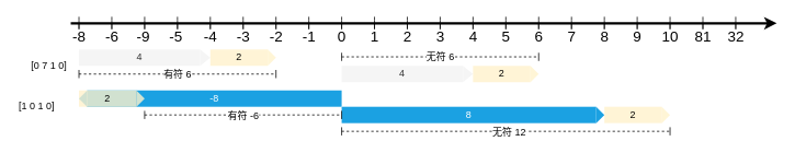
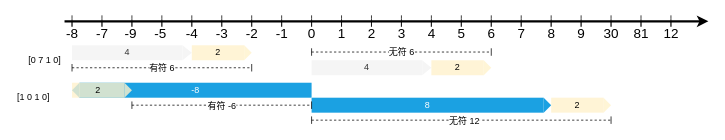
  <mxCell id="0" />
  <mxCell id="1" parent="0" />
  <mxCell id="2" value="" style="edgeStyle=none;html=1;fontColor=#000000;strokeWidth=3;strokeColor=#000000;" parent="1" edge="1"><mxGeometry width="100" height="100" relative="1" as="geometry"><mxPoint x="85" y="28" as="sourcePoint" /><mxPoint x="945" y="28" as="targetPoint" /></mxGeometry></mxCell>
  <mxCell id="3" value="-8" style="text;spacingTop=-5;align=center;verticalAlign=middle;fontStyle=0;html=1;fontSize=18;points=[];strokeColor=none;" parent="1" vertex="1"><mxGeometry x="75" y="37.5" width="40" height="20" as="geometry" /></mxCell>
  <mxCell id="4" value="" style="endArrow=none;html=1;" edge="1" parent="1"><mxGeometry width="50" height="50" relative="1" as="geometry"><mxPoint x="95" y="28.5" as="sourcePoint" /><mxPoint x="95" y="20" as="targetPoint" /><Array as="points"><mxPoint x="95" y="37.5" /><mxPoint x="95" y="28.5" /></Array></mxGeometry></mxCell>
  <mxCell id="5" value="" style="endArrow=none;html=1;" edge="1" parent="1"><mxGeometry width="50" height="50" relative="1" as="geometry"><mxPoint x="135" y="28.5" as="sourcePoint" /><mxPoint x="135" y="20" as="targetPoint" /><Array as="points"><mxPoint x="135" y="37.5" /><mxPoint x="135" y="28.5" /></Array></mxGeometry></mxCell>
  <mxCell id="6" value="" style="endArrow=none;html=1;" edge="1" parent="1"><mxGeometry width="50" height="50" relative="1" as="geometry"><mxPoint x="175" y="28.5" as="sourcePoint" /><mxPoint x="175" y="20" as="targetPoint" /><Array as="points"><mxPoint x="175" y="37.5" /><mxPoint x="175" y="28.5" /></Array></mxGeometry></mxCell>
  <mxCell id="7" value="" style="endArrow=none;html=1;" edge="1" parent="1"><mxGeometry width="50" height="50" relative="1" as="geometry"><mxPoint x="215" y="28.5" as="sourcePoint" /><mxPoint x="215" y="20" as="targetPoint" /><Array as="points"><mxPoint x="215" y="37.5" /><mxPoint x="215" y="28.5" /></Array></mxGeometry></mxCell>
  <mxCell id="8" value="" style="endArrow=none;html=1;" edge="1" parent="1"><mxGeometry width="50" height="50" relative="1" as="geometry"><mxPoint x="255" y="28.5" as="sourcePoint" /><mxPoint x="255" y="20" as="targetPoint" /><Array as="points"><mxPoint x="255" y="37.5" /><mxPoint x="255" y="28.5" /></Array></mxGeometry></mxCell>
  <mxCell id="9" value="" style="endArrow=none;html=1;" edge="1" parent="1"><mxGeometry width="50" height="50" relative="1" as="geometry"><mxPoint x="295" y="28.5" as="sourcePoint" /><mxPoint x="295" y="20" as="targetPoint" /><Array as="points"><mxPoint x="295" y="37.5" /><mxPoint x="295" y="28.5" /></Array></mxGeometry></mxCell>
  <mxCell id="10" value="" style="endArrow=none;html=1;" edge="1" parent="1"><mxGeometry width="50" height="50" relative="1" as="geometry"><mxPoint x="335" y="28.5" as="sourcePoint" /><mxPoint x="335" y="20" as="targetPoint" /><Array as="points"><mxPoint x="335" y="37.5" /><mxPoint x="335" y="28.5" /></Array></mxGeometry></mxCell>
  <mxCell id="11" value="" style="endArrow=none;html=1;" edge="1" parent="1"><mxGeometry width="50" height="50" relative="1" as="geometry"><mxPoint x="375" y="28.5" as="sourcePoint" /><mxPoint x="375" y="20" as="targetPoint" /><Array as="points"><mxPoint x="375" y="37.5" /><mxPoint x="375" y="28.5" /></Array></mxGeometry></mxCell>
  <mxCell id="12" value="" style="endArrow=none;html=1;" edge="1" parent="1"><mxGeometry width="50" height="50" relative="1" as="geometry"><mxPoint x="415" y="28.5" as="sourcePoint" /><mxPoint x="415" y="20" as="targetPoint" /><Array as="points"><mxPoint x="415" y="37.5" /><mxPoint x="415" y="28.5" /></Array></mxGeometry></mxCell>
  <mxCell id="13" value="" style="endArrow=none;html=1;" edge="1" parent="1"><mxGeometry width="50" height="50" relative="1" as="geometry"><mxPoint x="455" y="28.5" as="sourcePoint" /><mxPoint x="455" y="20" as="targetPoint" /><Array as="points"><mxPoint x="455" y="37.5" /><mxPoint x="455" y="28.5" /></Array></mxGeometry></mxCell>
  <mxCell id="14" value="" style="endArrow=none;html=1;" edge="1" parent="1"><mxGeometry width="50" height="50" relative="1" as="geometry"><mxPoint x="495" y="28.5" as="sourcePoint" /><mxPoint x="495" y="20" as="targetPoint" /><Array as="points"><mxPoint x="495" y="37.5" /><mxPoint x="495" y="28.5" /></Array></mxGeometry></mxCell>
  <mxCell id="15" value="" style="endArrow=none;html=1;" edge="1" parent="1"><mxGeometry width="50" height="50" relative="1" as="geometry"><mxPoint x="535" y="28.5" as="sourcePoint" /><mxPoint x="535" y="20" as="targetPoint" /><Array as="points"><mxPoint x="535" y="37.5" /><mxPoint x="535" y="28.5" /></Array></mxGeometry></mxCell>
  <mxCell id="16" value="" style="endArrow=none;html=1;" edge="1" parent="1"><mxGeometry width="50" height="50" relative="1" as="geometry"><mxPoint x="575" y="28.5" as="sourcePoint" /><mxPoint x="575" y="20" as="targetPoint" /><Array as="points"><mxPoint x="575" y="37.5" /><mxPoint x="575" y="28.5" /></Array></mxGeometry></mxCell>
  <mxCell id="17" value="" style="endArrow=none;html=1;" edge="1" parent="1"><mxGeometry width="50" height="50" relative="1" as="geometry"><mxPoint x="615" y="28.5" as="sourcePoint" /><mxPoint x="615" y="20" as="targetPoint" /><Array as="points"><mxPoint x="615" y="37.5" /><mxPoint x="615" y="28.5" /></Array></mxGeometry></mxCell>
  <mxCell id="18" value="" style="endArrow=none;html=1;" edge="1" parent="1"><mxGeometry width="50" height="50" relative="1" as="geometry"><mxPoint x="655" y="28.5" as="sourcePoint" /><mxPoint x="655" y="20" as="targetPoint" /><Array as="points"><mxPoint x="655" y="37.5" /><mxPoint x="655" y="28.5" /></Array></mxGeometry></mxCell>
  <mxCell id="19" value="" style="endArrow=none;html=1;" edge="1" parent="1"><mxGeometry width="50" height="50" relative="1" as="geometry"><mxPoint x="695" y="28.5" as="sourcePoint" /><mxPoint x="695" y="20" as="targetPoint" /><Array as="points"><mxPoint x="695" y="37.5" /><mxPoint x="695" y="28.5" /></Array></mxGeometry></mxCell>
  <mxCell id="20" value="" style="endArrow=none;html=1;" edge="1" parent="1"><mxGeometry width="50" height="50" relative="1" as="geometry"><mxPoint x="735" y="28.5" as="sourcePoint" /><mxPoint x="735" y="20" as="targetPoint" /><Array as="points"><mxPoint x="735" y="37.5" /><mxPoint x="735" y="28.5" /></Array></mxGeometry></mxCell>
  <mxCell id="21" value="" style="endArrow=none;html=1;" edge="1" parent="1"><mxGeometry width="50" height="50" relative="1" as="geometry"><mxPoint x="775" y="28.5" as="sourcePoint" /><mxPoint x="775" y="20" as="targetPoint" /><Array as="points"><mxPoint x="775" y="37.5" /><mxPoint x="775" y="28.5" /></Array></mxGeometry></mxCell>
  <mxCell id="22" value="" style="endArrow=none;html=1;" edge="1" parent="1"><mxGeometry width="50" height="50" relative="1" as="geometry"><mxPoint x="815" y="28.5" as="sourcePoint" /><mxPoint x="815" y="20" as="targetPoint" /><Array as="points"><mxPoint x="815" y="37.5" /><mxPoint x="815" y="28.5" /></Array></mxGeometry></mxCell>
  <mxCell id="23" value="" style="endArrow=none;html=1;" edge="1" parent="1"><mxGeometry width="50" height="50" relative="1" as="geometry"><mxPoint x="855" y="28.5" as="sourcePoint" /><mxPoint x="855" y="20" as="targetPoint" /><Array as="points"><mxPoint x="855" y="37.5" /><mxPoint x="855" y="28.5" /></Array></mxGeometry></mxCell>
  <mxCell id="24" value="" style="endArrow=none;html=1;" edge="1" parent="1"><mxGeometry width="50" height="50" relative="1" as="geometry"><mxPoint x="895" y="28.5" as="sourcePoint" /><mxPoint x="895" y="20" as="targetPoint" /><Array as="points"><mxPoint x="895" y="37.5" /><mxPoint x="895" y="28.5" /></Array></mxGeometry></mxCell>
- <mxCell id="25" value="-6" style="text;spacingTop=-5;align=center;verticalAlign=middle;fontStyle=0;html=1;fontSize=18;points=[];strokeColor=none;" vertex="1" parent="1"><mxGeometry x="115" y="37.5" width="40" height="20" as="geometry" /></mxCell>
+ <mxCell id="25" value="-7" style="text;spacingTop=-5;align=center;verticalAlign=middle;fontStyle=0;html=1;fontSize=18;points=[];strokeColor=none;" vertex="1" parent="1"><mxGeometry x="115" y="37.5" width="40" height="20" as="geometry" /></mxCell>
  <mxCell id="26" value="-9" style="text;spacingTop=-5;align=center;verticalAlign=middle;fontStyle=0;html=1;fontSize=18;points=[];strokeColor=none;" vertex="1" parent="1"><mxGeometry x="152.5" y="37.5" width="40" height="20" as="geometry" /></mxCell>
  <mxCell id="27" value="-5" style="text;spacingTop=-5;align=center;verticalAlign=middle;fontStyle=0;html=1;fontSize=18;points=[];strokeColor=none;" vertex="1" parent="1"><mxGeometry x="192.5" y="37.5" width="40" height="20" as="geometry" /></mxCell>
  <mxCell id="28" value="-4" style="text;spacingTop=-5;align=center;verticalAlign=middle;fontStyle=0;html=1;fontSize=18;points=[];strokeColor=none;" vertex="1" parent="1"><mxGeometry x="235" y="37.5" width="40" height="20" as="geometry" /></mxCell>
  <mxCell id="29" value="-3" style="text;spacingTop=-5;align=center;verticalAlign=middle;fontStyle=0;html=1;fontSize=18;points=[];strokeColor=none;" vertex="1" parent="1"><mxGeometry x="275" y="37.5" width="40" height="20" as="geometry" /></mxCell>
  <mxCell id="30" value="-2" style="text;spacingTop=-5;align=center;verticalAlign=middle;fontStyle=0;html=1;fontSize=18;points=[];strokeColor=none;" vertex="1" parent="1"><mxGeometry x="315" y="37.5" width="40" height="20" as="geometry" /></mxCell>
  <mxCell id="31" value="-1" style="text;spacingTop=-5;align=center;verticalAlign=middle;fontStyle=0;html=1;fontSize=18;points=[];strokeColor=none;" vertex="1" parent="1"><mxGeometry x="355" y="37.5" width="40" height="20" as="geometry" /></mxCell>
  <mxCell id="32" value="0" style="text;spacingTop=-5;align=center;verticalAlign=middle;fontStyle=0;html=1;fontSize=18;points=[];strokeColor=none;" vertex="1" parent="1"><mxGeometry x="395" y="37.5" width="40" height="20" as="geometry" /></mxCell>
  <mxCell id="33" value="1" style="text;spacingTop=-5;align=center;verticalAlign=middle;fontStyle=0;html=1;fontSize=18;points=[];strokeColor=none;" vertex="1" parent="1"><mxGeometry x="435" y="37.5" width="40" height="20" as="geometry" /></mxCell>
  <mxCell id="34" value="2" style="text;spacingTop=-5;align=center;verticalAlign=middle;fontStyle=0;html=1;fontSize=18;points=[];strokeColor=none;" vertex="1" parent="1"><mxGeometry x="475" y="37.5" width="40" height="20" as="geometry" /></mxCell>
  <mxCell id="35" value="3" style="text;spacingTop=-5;align=center;verticalAlign=middle;fontStyle=0;html=1;fontSize=18;points=[];strokeColor=none;" vertex="1" parent="1"><mxGeometry x="515" y="37.5" width="40" height="20" as="geometry" /></mxCell>
  <mxCell id="36" value="4" style="text;spacingTop=-5;align=center;verticalAlign=middle;fontStyle=0;html=1;fontSize=18;points=[];strokeColor=none;" vertex="1" parent="1"><mxGeometry x="555" y="37.5" width="40" height="20" as="geometry" /></mxCell>
  <mxCell id="37" value="5" style="text;spacingTop=-5;align=center;verticalAlign=middle;fontStyle=0;html=1;fontSize=18;points=[];strokeColor=none;" vertex="1" parent="1"><mxGeometry x="595" y="37.5" width="40" height="20" as="geometry" /></mxCell>
  <mxCell id="38" value="6" style="text;spacingTop=-5;align=center;verticalAlign=middle;fontStyle=0;html=1;fontSize=18;points=[];strokeColor=none;" vertex="1" parent="1"><mxGeometry x="635" y="37.5" width="40" height="20" as="geometry" /></mxCell>
  <mxCell id="39" value="7" style="text;spacingTop=-5;align=center;verticalAlign=middle;fontStyle=0;html=1;fontSize=18;points=[];strokeColor=none;" vertex="1" parent="1"><mxGeometry x="675" y="37.5" width="40" height="20" as="geometry" /></mxCell>
  <mxCell id="40" value="8" style="text;spacingTop=-5;align=center;verticalAlign=middle;fontStyle=0;html=1;fontSize=18;points=[];strokeColor=none;" vertex="1" parent="1"><mxGeometry x="715" y="37.5" width="40" height="20" as="geometry" /></mxCell>
  <mxCell id="41" value="" style="group;fillColor=none;gradientColor=none;opacity=80;glass=0;" vertex="1" connectable="0" parent="1"><mxGeometry x="95" y="60" width="160" height="20" as="geometry" /></mxCell>
  <mxCell id="42" value="4" style="rounded=0;whiteSpace=wrap;html=1;fillColor=#f5f5f5;strokeColor=none;fontColor=#333333;direction=east;flipV=1;flipH=1;" vertex="1" parent="41"><mxGeometry width="147.692" height="20" as="geometry" /></mxCell>
  <mxCell id="43" value="" style="triangle;whiteSpace=wrap;html=1;fillColor=#f5f5f5;gradientDirection=north;strokeColor=none;fontColor=#333333;" vertex="1" parent="41"><mxGeometry x="147.692" width="12.308" height="20" as="geometry" /></mxCell>
  <mxCell id="44" value="[0 7 1 0]" style="text;html=1;resizable=0;points=[];autosize=1;align=left;verticalAlign=top;spacingTop=-4;" vertex="1" parent="1"><mxGeometry x="35" y="70" width="60" height="20" as="geometry" /></mxCell>
  <mxCell id="45" value="[1 0 1 0]" style="text;html=1;resizable=0;points=[];autosize=1;align=left;verticalAlign=top;spacingTop=-4;" vertex="1" parent="1"><mxGeometry x="20" y="120" width="60" height="20" as="geometry" /></mxCell>
  <mxCell id="46" value="" style="group;fillColor=none;gradientColor=none;opacity=80;glass=0;" vertex="1" connectable="0" parent="1"><mxGeometry x="415" y="80" width="160" height="20" as="geometry" /></mxCell>
  <mxCell id="47" value="4" style="rounded=0;whiteSpace=wrap;html=1;fillColor=#f5f5f5;strokeColor=none;fontColor=#333333;direction=east;flipV=1;flipH=1;" vertex="1" parent="46"><mxGeometry width="147.692" height="20" as="geometry" /></mxCell>
  <mxCell id="48" value="" style="triangle;whiteSpace=wrap;html=1;fillColor=#f5f5f5;gradientDirection=north;strokeColor=none;fontColor=#333333;" vertex="1" parent="46"><mxGeometry x="147.692" width="12.308" height="20" as="geometry" /></mxCell>
  <mxCell id="49" value="" style="group;fillColor=#ffffff;gradientColor=none;opacity=80;glass=0;direction=west;rotation=180;" vertex="1" connectable="0" parent="1"><mxGeometry x="95" y="110" width="320" height="20" as="geometry" /></mxCell>
  <mxCell id="50" value="-8" style="rounded=0;whiteSpace=wrap;html=1;fillColor=#1ba1e2;strokeColor=none;fontColor=#ffffff;direction=east;flipV=1;flipH=1;rotation=0;" vertex="1" parent="49"><mxGeometry x="10" width="310" height="20" as="geometry" /></mxCell>
  <mxCell id="51" value="" style="triangle;whiteSpace=wrap;html=1;fillColor=#1ba1e2;gradientDirection=north;strokeColor=none;fontColor=#ffffff;rotation=180;" vertex="1" parent="49"><mxGeometry width="10" height="20" as="geometry" /></mxCell>
  <mxCell id="52" value="2" style="rounded=0;whiteSpace=wrap;html=1;glass=0;fillColor=#fff2cc;opacity=80;strokeColor=none;" vertex="1" parent="49"><mxGeometry width="70" height="20" as="geometry" /></mxCell>
  <mxCell id="53" value="" style="triangle;whiteSpace=wrap;html=1;glass=0;fillColor=#fff2cc;opacity=80;strokeColor=none;" vertex="1" parent="1"><mxGeometry x="165" y="110" width="10" height="20" as="geometry" /></mxCell>
  <mxCell id="54" value="" style="group;fillColor=#ffffff;gradientColor=none;opacity=80;glass=0;direction=west;rotation=0;" vertex="1" connectable="0" parent="1"><mxGeometry x="415" y="130" width="320" height="20" as="geometry" /></mxCell>
  <mxCell id="55" value="8" style="rounded=0;whiteSpace=wrap;html=1;fillColor=#1ba1e2;strokeColor=none;fontColor=#ffffff;direction=east;flipV=1;flipH=1;rotation=-360;" vertex="1" parent="54"><mxGeometry width="310" height="20" as="geometry" /></mxCell>
  <mxCell id="56" value="" style="triangle;whiteSpace=wrap;html=1;fillColor=#1ba1e2;gradientDirection=north;strokeColor=none;fontColor=#ffffff;rotation=0;" vertex="1" parent="54"><mxGeometry x="310" width="10" height="20" as="geometry" /></mxCell>
  <mxCell id="57" value="" style="group" vertex="1" connectable="0" parent="1"><mxGeometry x="735" y="130" width="80" height="20" as="geometry" /></mxCell>
  <mxCell id="58" value="2" style="rounded=0;whiteSpace=wrap;html=1;glass=0;fillColor=#fff2cc;opacity=80;strokeColor=none;" vertex="1" parent="57"><mxGeometry width="70" height="20" as="geometry" /></mxCell>
  <mxCell id="59" value="" style="triangle;whiteSpace=wrap;html=1;glass=0;fillColor=#fff2cc;opacity=80;strokeColor=none;" vertex="1" parent="57"><mxGeometry x="70" width="10" height="20" as="geometry" /></mxCell>
  <mxCell id="60" value="" style="group" vertex="1" connectable="0" parent="1"><mxGeometry x="575" y="80" width="80" height="20" as="geometry" /></mxCell>
  <mxCell id="61" value="2" style="rounded=0;whiteSpace=wrap;html=1;glass=0;fillColor=#fff2cc;opacity=80;strokeColor=none;" vertex="1" parent="60"><mxGeometry width="70" height="20" as="geometry" /></mxCell>
  <mxCell id="62" value="" style="triangle;whiteSpace=wrap;html=1;glass=0;fillColor=#fff2cc;opacity=80;strokeColor=none;" vertex="1" parent="60"><mxGeometry x="70" width="10" height="20" as="geometry" /></mxCell>
  <mxCell id="63" value="" style="group" vertex="1" connectable="0" parent="1"><mxGeometry x="255" y="60" width="80" height="20" as="geometry" /></mxCell>
  <mxCell id="64" value="2" style="rounded=0;whiteSpace=wrap;html=1;glass=0;fillColor=#fff2cc;opacity=80;strokeColor=none;" vertex="1" parent="63"><mxGeometry width="70" height="20" as="geometry" /></mxCell>
  <mxCell id="65" value="" style="triangle;whiteSpace=wrap;html=1;glass=0;fillColor=#fff2cc;opacity=80;strokeColor=none;" vertex="1" parent="63"><mxGeometry x="70" width="10" height="20" as="geometry" /></mxCell>
  <mxCell id="66" value="9" style="text;spacingTop=-5;align=center;verticalAlign=middle;fontStyle=0;html=1;fontSize=18;points=[];strokeColor=none;" vertex="1" parent="1"><mxGeometry x="755" y="37.5" width="40" height="20" as="geometry" /></mxCell>
- <mxCell id="67" value="10" style="text;spacingTop=-5;align=center;verticalAlign=middle;fontStyle=0;html=1;fontSize=18;points=[];strokeColor=none;" vertex="1" parent="1"><mxGeometry x="795" y="37.5" width="40" height="20" as="geometry" /></mxCell>
+ <mxCell id="67" value="30" style="text;spacingTop=-5;align=center;verticalAlign=middle;fontStyle=0;html=1;fontSize=18;points=[];strokeColor=none;" vertex="1" parent="1"><mxGeometry x="795" y="37.5" width="40" height="20" as="geometry" /></mxCell>
  <mxCell id="68" value="81" style="text;spacingTop=-5;align=center;verticalAlign=middle;fontStyle=0;html=1;fontSize=18;points=[];strokeColor=none;" vertex="1" parent="1"><mxGeometry x="835" y="37.5" width="40" height="20" as="geometry" /></mxCell>
- <mxCell id="69" value="32" style="text;spacingTop=-5;align=center;verticalAlign=middle;fontStyle=0;html=1;fontSize=18;points=[];strokeColor=none;" vertex="1" parent="1"><mxGeometry x="875" y="37.5" width="40" height="20" as="geometry" /></mxCell>
+ <mxCell id="69" value="12" style="text;spacingTop=-5;align=center;verticalAlign=middle;fontStyle=0;html=1;fontSize=18;points=[];strokeColor=none;" vertex="1" parent="1"><mxGeometry x="875" y="37.5" width="40" height="20" as="geometry" /></mxCell>
  <mxCell id="70" value="" style="endArrow=none;html=1;" edge="1" parent="1"><mxGeometry width="50" height="50" relative="1" as="geometry"><mxPoint x="95" y="95" as="sourcePoint" /><mxPoint x="95" y="85" as="targetPoint" /></mxGeometry></mxCell>
  <mxCell id="71" value="" style="endArrow=none;html=1;" edge="1" parent="1"><mxGeometry width="50" height="50" relative="1" as="geometry"><mxPoint x="335" y="95" as="sourcePoint" /><mxPoint x="335" y="85" as="targetPoint" /></mxGeometry></mxCell>
  <mxCell id="72" value="" style="endArrow=none;html=1;dashed=1;" edge="1" parent="1"><mxGeometry width="50" height="50" relative="1" as="geometry"><mxPoint x="95" y="90" as="sourcePoint" /><mxPoint x="335" y="90" as="targetPoint" /></mxGeometry></mxCell>
  <mxCell id="73" value="有符 6" style="text;html=1;resizable=0;points=[];align=center;verticalAlign=middle;labelBackgroundColor=#ffffff;" vertex="1" connectable="0" parent="72"><mxGeometry x="0.057" y="1" relative="1" as="geometry"><mxPoint x="-8" y="1" as="offset" /></mxGeometry></mxCell>
  <mxCell id="74" value="" style="endArrow=none;html=1;" edge="1" parent="1"><mxGeometry width="50" height="50" relative="1" as="geometry"><mxPoint x="415" y="74" as="sourcePoint" /><mxPoint x="415" y="64" as="targetPoint" /></mxGeometry></mxCell>
  <mxCell id="75" value="" style="endArrow=none;html=1;" edge="1" parent="1"><mxGeometry width="50" height="50" relative="1" as="geometry"><mxPoint x="655" y="74" as="sourcePoint" /><mxPoint x="655" y="64" as="targetPoint" /></mxGeometry></mxCell>
  <mxCell id="76" value="" style="endArrow=none;html=1;dashed=1;" edge="1" parent="1"><mxGeometry width="50" height="50" relative="1" as="geometry"><mxPoint x="415" y="69" as="sourcePoint" /><mxPoint x="655" y="69" as="targetPoint" /></mxGeometry></mxCell>
  <mxCell id="77" value="无符&amp;nbsp;6" style="text;html=1;resizable=0;points=[];align=center;verticalAlign=middle;labelBackgroundColor=#ffffff;" vertex="1" connectable="0" parent="76"><mxGeometry x="0.057" y="1" relative="1" as="geometry"><mxPoint x="-8" y="1" as="offset" /></mxGeometry></mxCell>
  <mxCell id="78" value="" style="endArrow=none;html=1;" edge="1" parent="1"><mxGeometry width="50" height="50" relative="1" as="geometry"><mxPoint x="175" y="145" as="sourcePoint" /><mxPoint x="175" y="135" as="targetPoint" /></mxGeometry></mxCell>
  <mxCell id="79" value="" style="endArrow=none;html=1;" edge="1" parent="1"><mxGeometry width="50" height="50" relative="1" as="geometry"><mxPoint x="415" y="145" as="sourcePoint" /><mxPoint x="415" y="135" as="targetPoint" /></mxGeometry></mxCell>
  <mxCell id="80" value="" style="endArrow=none;html=1;dashed=1;" edge="1" parent="1"><mxGeometry width="50" height="50" relative="1" as="geometry"><mxPoint x="175" y="140" as="sourcePoint" /><mxPoint x="415" y="140" as="targetPoint" /></mxGeometry></mxCell>
  <mxCell id="81" value="有符 -6" style="text;html=1;resizable=0;points=[];align=center;verticalAlign=middle;labelBackgroundColor=#ffffff;" vertex="1" connectable="0" parent="80"><mxGeometry x="0.057" y="1" relative="1" as="geometry"><mxPoint x="-8" y="1" as="offset" /></mxGeometry></mxCell>
  <mxCell id="82" value="" style="endArrow=none;html=1;" edge="1" parent="1"><mxGeometry width="50" height="50" relative="1" as="geometry"><mxPoint x="415" y="165" as="sourcePoint" /><mxPoint x="415" y="155" as="targetPoint" /></mxGeometry></mxCell>
  <mxCell id="83" value="" style="endArrow=none;html=1;" edge="1" parent="1"><mxGeometry width="50" height="50" relative="1" as="geometry"><mxPoint x="815" y="165" as="sourcePoint" /><mxPoint x="815" y="155" as="targetPoint" /></mxGeometry></mxCell>
  <mxCell id="84" value="" style="endArrow=none;html=1;dashed=1;" edge="1" parent="1"><mxGeometry width="50" height="50" relative="1" as="geometry"><mxPoint x="415" y="160" as="sourcePoint" /><mxPoint x="815" y="160" as="targetPoint" /></mxGeometry></mxCell>
  <mxCell id="85" value="无符&amp;nbsp;12" style="text;html=1;resizable=0;points=[];align=center;verticalAlign=middle;labelBackgroundColor=#ffffff;" vertex="1" connectable="0" parent="84"><mxGeometry x="0.057" y="1" relative="1" as="geometry"><mxPoint x="-8" y="1" as="offset" /></mxGeometry></mxCell>
